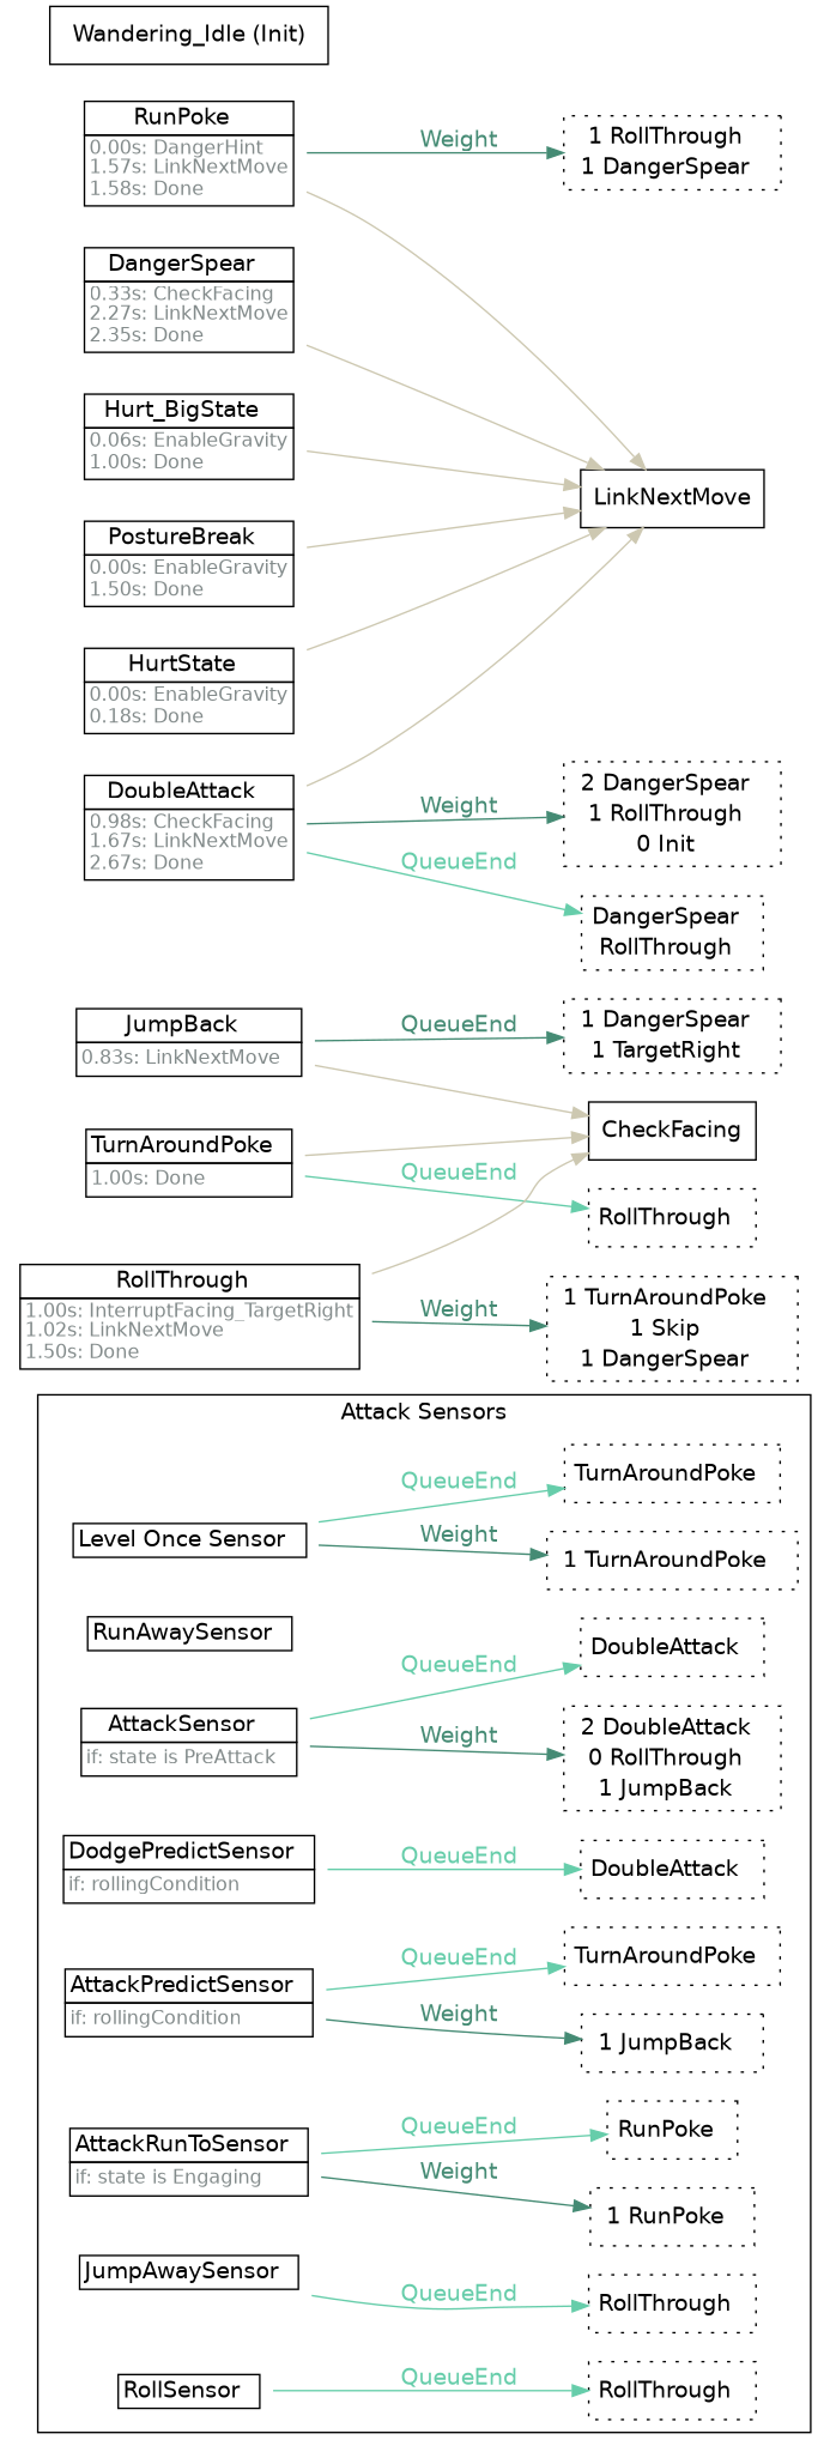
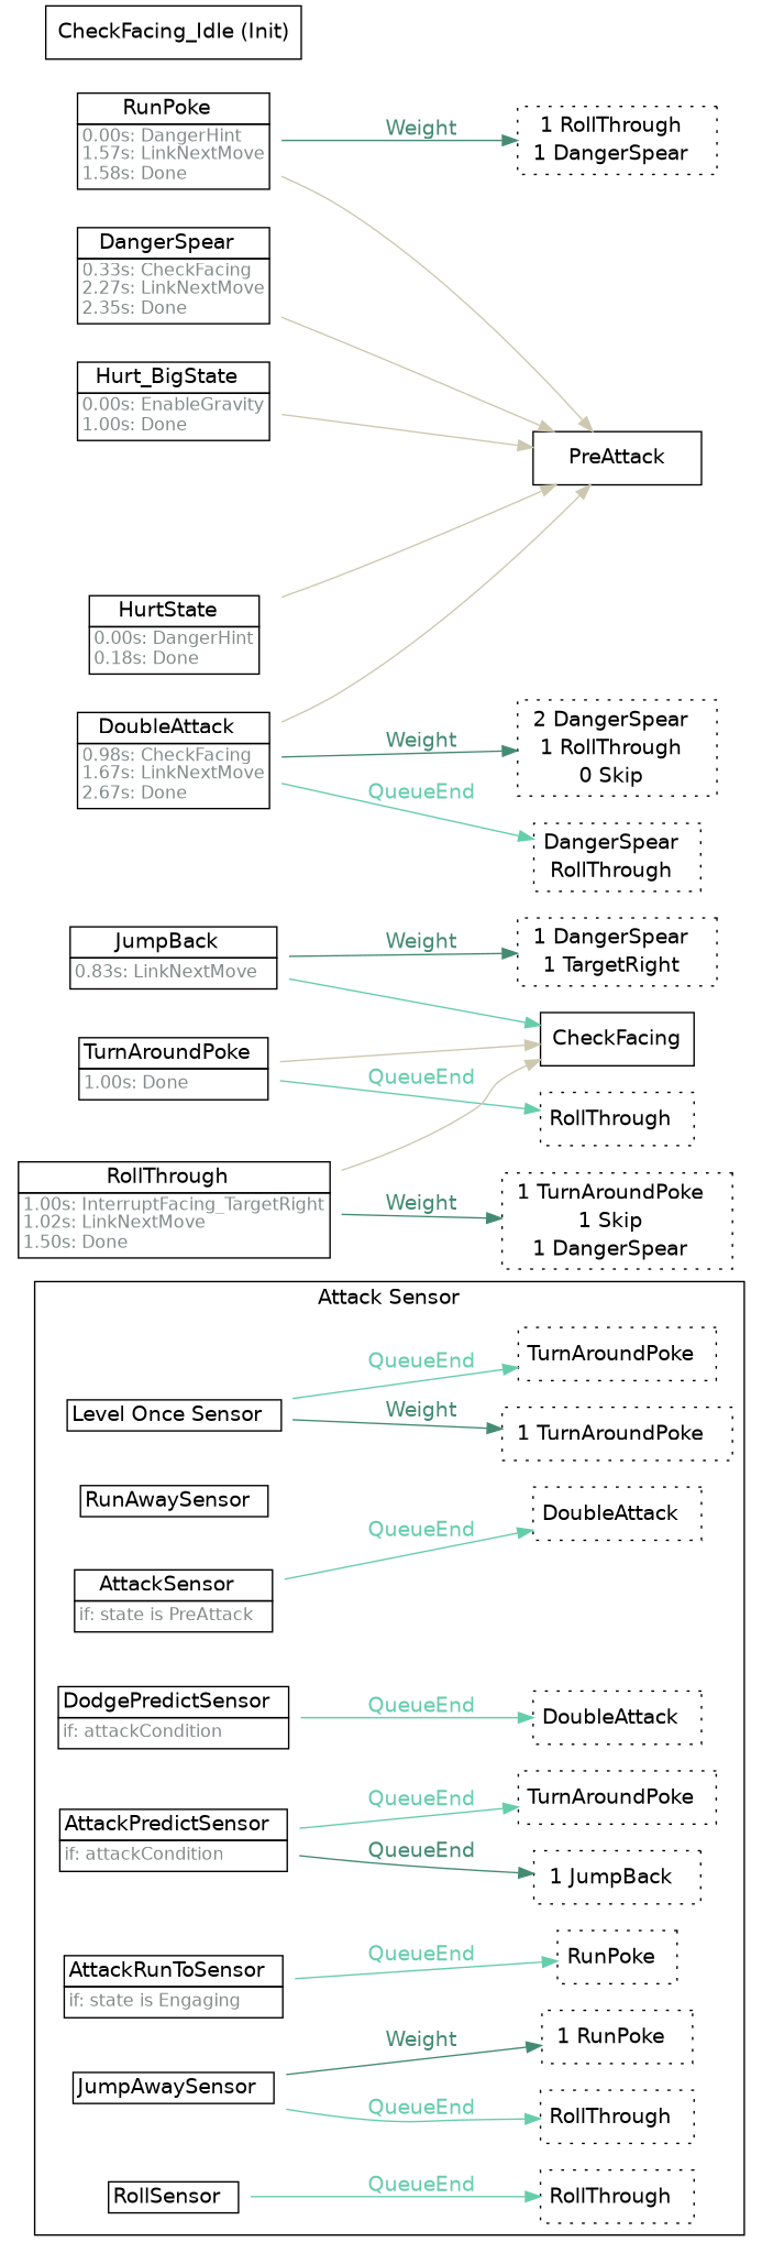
  strict digraph {
    fontname="DejaVu Sans"
    rankdir=LR
    node [fontname="DejaVu Sans" shape=box]
    edge [color=aquamarine3 fontcolor=aquamarine3 fontname="DejaVu Sans"]
    n1 [label=<<TABLE border="0" cellspacing="0" cellborder="1" cellpadding="2"><TR><TD>Level Once Sensor  </TD></TR></TABLE>> shape=plaintext]
    n2 [label=<<TABLE border="0" cellspacing="0" cellborder="0" cellpadding="2"><TR><TD>TurnAroundPoke  </TD></TR></TABLE>> margin=0.05 style=dotted]
    n3 [label=<<TABLE border="0" cellspacing="0" cellborder="0" cellpadding="2"><TR><TD>1 TurnAroundPoke  </TD></TR></TABLE>> style=dotted]
    n4 [label=<<TABLE border="0" cellspacing="0" cellborder="1" cellpadding="2"><TR><TD>RunAwaySensor  </TD></TR></TABLE>> shape=plaintext]
    n5 [label=<<TABLE border="0" cellspacing="0" cellborder="1" cellpadding="2"><TR><TD>AttackSensor  </TD></TR><TR><TD align="left" balign="left"><FONT point-size="12" color="azure4">if: state is PreAttack</FONT>  </TD></TR></TABLE>> shape=plaintext]
    n6 [label=<<TABLE border="0" cellspacing="0" cellborder="0" cellpadding="2"><TR><TD>DoubleAttack  </TD></TR></TABLE>> margin=0.05 style=dotted]
-   n7 [label=<<TABLE border="0" cellspacing="0" cellborder="0" cellpadding="2"><TR><TD>2 DoubleAttack  </TD></TR><TR><TD>0 RollThrough  </TD></TR><TR><TD>1 JumpBack  </TD></TR></TABLE>> style=dotted]
-   n8 [label=<<TABLE border="0" cellspacing="0" cellborder="1" cellpadding="2"><TR><TD>DodgePredictSensor  </TD></TR><TR><TD align="left" balign="left"><FONT point-size="12" color="azure4">if: rollingCondition</FONT>  </TD></TR></TABLE>> shape=plaintext]
+   n8 [label=<<TABLE border="0" cellspacing="0" cellborder="1" cellpadding="2"><TR><TD>DodgePredictSensor  </TD></TR><TR><TD align="left" balign="left"><FONT point-size="12" color="azure4">if: attackCondition</FONT>  </TD></TR></TABLE>> shape=plaintext]
    n9 [label=<<TABLE border="0" cellspacing="0" cellborder="0" cellpadding="2"><TR><TD>DoubleAttack  </TD></TR></TABLE>> margin=0.05 style=dotted]
-   n10 [label=<<TABLE border="0" cellspacing="0" cellborder="1" cellpadding="2"><TR><TD>AttackPredictSensor  </TD></TR><TR><TD align="left" balign="left"><FONT point-size="12" color="azure4">if: rollingCondition</FONT>  </TD></TR></TABLE>> shape=plaintext]
+   n10 [label=<<TABLE border="0" cellspacing="0" cellborder="1" cellpadding="2"><TR><TD>AttackPredictSensor  </TD></TR><TR><TD align="left" balign="left"><FONT point-size="12" color="azure4">if: attackCondition</FONT>  </TD></TR></TABLE>> shape=plaintext]
    n11 [label=<<TABLE border="0" cellspacing="0" cellborder="0" cellpadding="2"><TR><TD>TurnAroundPoke  </TD></TR></TABLE>> margin=0.05 style=dotted]
    n12 [label=<<TABLE border="0" cellspacing="0" cellborder="0" cellpadding="2"><TR><TD>1 JumpBack  </TD></TR></TABLE>> style=dotted]
    n13 [label=<<TABLE border="0" cellspacing="0" cellborder="1" cellpadding="2"><TR><TD>AttackRunToSensor  </TD></TR><TR><TD align="left" balign="left"><FONT point-size="12" color="azure4">if: state is Engaging</FONT>  </TD></TR></TABLE>> shape=plaintext]
    n14 [label=<<TABLE border="0" cellspacing="0" cellborder="0" cellpadding="2"><TR><TD>RunPoke  </TD></TR></TABLE>> margin=0.05 style=dotted]
    n15 [label=<<TABLE border="0" cellspacing="0" cellborder="0" cellpadding="2"><TR><TD>1 RunPoke  </TD></TR></TABLE>> style=dotted]
    n16 [label=<<TABLE border="0" cellspacing="0" cellborder="1" cellpadding="2"><TR><TD>RollSensor  </TD></TR></TABLE>> shape=plaintext]
    n17 [label=<<TABLE border="0" cellspacing="0" cellborder="0" cellpadding="2"><TR><TD>RollThrough  </TD></TR></TABLE>> margin=0.05 style=dotted]
    n18 [label=<<TABLE border="0" cellspacing="0" cellborder="1" cellpadding="2"><TR><TD>JumpAwaySensor  </TD></TR></TABLE>> shape=plaintext]
    n19 [label=<<TABLE border="0" cellspacing="0" cellborder="0" cellpadding="2"><TR><TD>RollThrough  </TD></TR></TABLE>> margin=0.05 style=dotted]
    n20 [label=<<TABLE border="0" cellspacing="0" cellborder="1" cellpadding="2"><TR><TD>TurnAroundPoke  </TD></TR><TR><TD align="left" balign="left"><FONT point-size="12" color="azure4">1.00s: Done</FONT>  </TD></TR></TABLE>> shape=plaintext]
    n21 [label=CheckFacing]
    n22 [label=<<TABLE border="0" cellspacing="0" cellborder="0" cellpadding="2"><TR><TD>RollThrough  </TD></TR></TABLE>> margin=0.05 style=dotted]
    n23 [label=<<TABLE border="0" cellspacing="0" cellborder="1" cellpadding="2"><TR><TD>DoubleAttack  </TD></TR><TR><TD align="left" balign="left"><FONT point-size="12" color="azure4">0.98s: CheckFacing<br/>1.67s: LinkNextMove<br/>2.67s: Done</FONT>  </TD></TR></TABLE>> shape=plaintext]
-   PreAttack [label=LinkNextMove]
+   PreAttack
    n25 [label=<<TABLE border="0" cellspacing="0" cellborder="0" cellpadding="2"><TR><TD>DangerSpear  </TD></TR><TR><TD>RollThrough  </TD></TR></TABLE>> margin=0.05 style=dotted]
-   n26 [label=<<TABLE border="0" cellspacing="0" cellborder="0" cellpadding="2"><TR><TD>2 DangerSpear  </TD></TR><TR><TD>1 RollThrough  </TD></TR><TR><TD>0 Init  </TD></TR></TABLE>> style=dotted]
+   n26 [label=<<TABLE border="0" cellspacing="0" cellborder="0" cellpadding="2"><TR><TD>2 DangerSpear  </TD></TR><TR><TD>1 RollThrough  </TD></TR><TR><TD>0 Skip  </TD></TR></TABLE>> style=dotted]
    n27 [label=<<TABLE border="0" cellspacing="0" cellborder="1" cellpadding="2"><TR><TD>DangerSpear  </TD></TR><TR><TD align="left" balign="left"><FONT point-size="12" color="azure4">0.33s: CheckFacing<br/>2.27s: LinkNextMove<br/>2.35s: Done</FONT>  </TD></TR></TABLE>> shape=plaintext]
    n28 [label=<<TABLE border="0" cellspacing="0" cellborder="1" cellpadding="2"><TR><TD>RunPoke  </TD></TR><TR><TD align="left" balign="left"><FONT point-size="12" color="azure4">0.00s: DangerHint<br/>1.57s: LinkNextMove<br/>1.58s: Done</FONT>  </TD></TR></TABLE>> shape=plaintext]
    n29 [label=<<TABLE border="0" cellspacing="0" cellborder="0" cellpadding="2"><TR><TD>1 RollThrough  </TD></TR><TR><TD>1 DangerSpear  </TD></TR></TABLE>> style=dotted]
-   n30 [label=<<TABLE border="0" cellspacing="0" cellborder="1" cellpadding="2"><TR><TD>HurtState  </TD></TR><TR><TD align="left" balign="left"><FONT point-size="12" color="azure4">0.00s: EnableGravity<br/>0.18s: Done</FONT>  </TD></TR></TABLE>> shape=plaintext]
-   n31 [label=<<TABLE border="0" cellspacing="0" cellborder="1" cellpadding="2"><TR><TD>Hurt_BigState  </TD></TR><TR><TD align="left" balign="left"><FONT point-size="12" color="azure4">0.06s: EnableGravity<br/>1.00s: Done</FONT>  </TD></TR></TABLE>> shape=plaintext]
+   n30 [label=<<TABLE border="0" cellspacing="0" cellborder="1" cellpadding="2"><TR><TD>HurtState  </TD></TR><TR><TD align="left" balign="left"><FONT point-size="12" color="azure4">0.00s: DangerHint<br/>0.18s: Done</FONT>  </TD></TR></TABLE>> shape=plaintext]
+   n31 [label=<<TABLE border="0" cellspacing="0" cellborder="1" cellpadding="2"><TR><TD>Hurt_BigState  </TD></TR><TR><TD align="left" balign="left"><FONT point-size="12" color="azure4">0.00s: EnableGravity<br/>1.00s: Done</FONT>  </TD></TR></TABLE>> shape=plaintext]
    n32 [label=<<TABLE border="0" cellspacing="0" cellborder="1" cellpadding="2"><TR><TD>JumpBack  </TD></TR><TR><TD align="left" balign="left"><FONT point-size="12" color="azure4">0.83s: LinkNextMove</FONT>  </TD></TR></TABLE>> shape=plaintext]
    n33 [label=<<TABLE border="0" cellspacing="0" cellborder="0" cellpadding="2"><TR><TD>1 DangerSpear  </TD></TR><TR><TD>1 TargetRight  </TD></TR></TABLE>> style=dotted]
-   n34 [label=<<TABLE border="0" cellspacing="0" cellborder="1" cellpadding="2"><TR><TD>PostureBreak  </TD></TR><TR><TD align="left" balign="left"><FONT point-size="12" color="azure4">0.00s: EnableGravity<br/>1.50s: Done</FONT>  </TD></TR></TABLE>> shape=plaintext]
    n35 [label=<<TABLE border="0" cellspacing="0" cellborder="1" cellpadding="2"><TR><TD>RollThrough  </TD></TR><TR><TD align="left" balign="left"><FONT point-size="12" color="azure4">1.00s: InterruptFacing_TargetRight<br/>1.02s: LinkNextMove<br/>1.50s: Done</FONT>  </TD></TR></TABLE>> shape=plaintext]
    n36 [label=<<TABLE border="0" cellspacing="0" cellborder="0" cellpadding="2"><TR><TD>1 TurnAroundPoke  </TD></TR><TR><TD>1 Skip  </TD></TR><TR><TD>1 DangerSpear  </TD></TR></TABLE>> style=dotted]
-   n37 [label="Wandering_Idle (Init)"]
+   n37 [label="CheckFacing_Idle (Init)"]
    subgraph cluster_1 {
-     label="Attack Sensors"
+     label="Attack Sensor"
      rank=sink
      n1
      n2
      n3
      n4
      n5
      n6
-     n7
      n8
      n9
      n10
      n11
      n12
      n13
      n14
      n15
      n16
      n17
      n18
      n19
    }
    n1 -> n2 [label=QueueEnd]
    n1 -> n3 [color=aquamarine4 fontcolor=aquamarine4 label=Weight]
    n5 -> n6 [label=QueueEnd]
-   n5 -> n7 [color=aquamarine4 fontcolor=aquamarine4 label=Weight]
    n8 -> n9 [label=QueueEnd]
    n10 -> n11 [label=QueueEnd]
-   n10 -> n12 [color=aquamarine4 fontcolor=aquamarine4 label=Weight]
+   n10 -> n12 [color=aquamarine4 fontcolor=aquamarine4 label=QueueEnd]
    n13 -> n14 [label=QueueEnd]
-   n13 -> n15 [color=aquamarine4 fontcolor=aquamarine4 label=Weight]
+   n18 -> n15 [color=aquamarine4 fontcolor=aquamarine4 label=Weight]
    n16 -> n17 [label=QueueEnd]
    n18 -> n19 [label=QueueEnd]
    n20 -> n21 [color=cornsilk3 fontcolor=cornsilk3]
    n20 -> n22 [label=QueueEnd]
    n23 -> PreAttack [color=cornsilk3 fontcolor=cornsilk3]
    n23 -> n25 [label=QueueEnd]
    n23 -> n26 [color=aquamarine4 fontcolor=aquamarine4 label=Weight]
    n27 -> PreAttack [color=cornsilk3 fontcolor=cornsilk3]
    n28 -> PreAttack [color=cornsilk3 fontcolor=cornsilk3]
    n28 -> n29 [color=aquamarine4 fontcolor=aquamarine4 label=Weight]
    n30 -> PreAttack [color=cornsilk3 fontcolor=cornsilk3]
    n31 -> PreAttack [color=cornsilk3 fontcolor=cornsilk3]
-   n32 -> n21 [color=cornsilk3 fontcolor=cornsilk3]
-   n32 -> n33 [color=aquamarine4 fontcolor=aquamarine4 label=QueueEnd]
-   n34 -> PreAttack [color=cornsilk3 fontcolor=cornsilk3]
+   n32 -> n21 [fontcolor=cornsilk3]
+   n32 -> n33 [color=aquamarine4 fontcolor=aquamarine4 label=Weight]
    n35 -> n21 [color=cornsilk3 fontcolor=cornsilk3]
    n35 -> n36 [color=aquamarine4 fontcolor=aquamarine4 label=Weight]
  }
